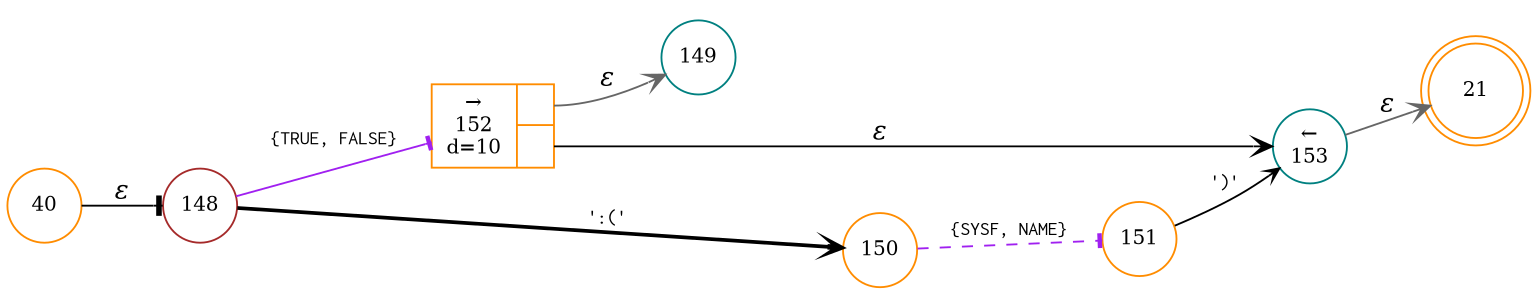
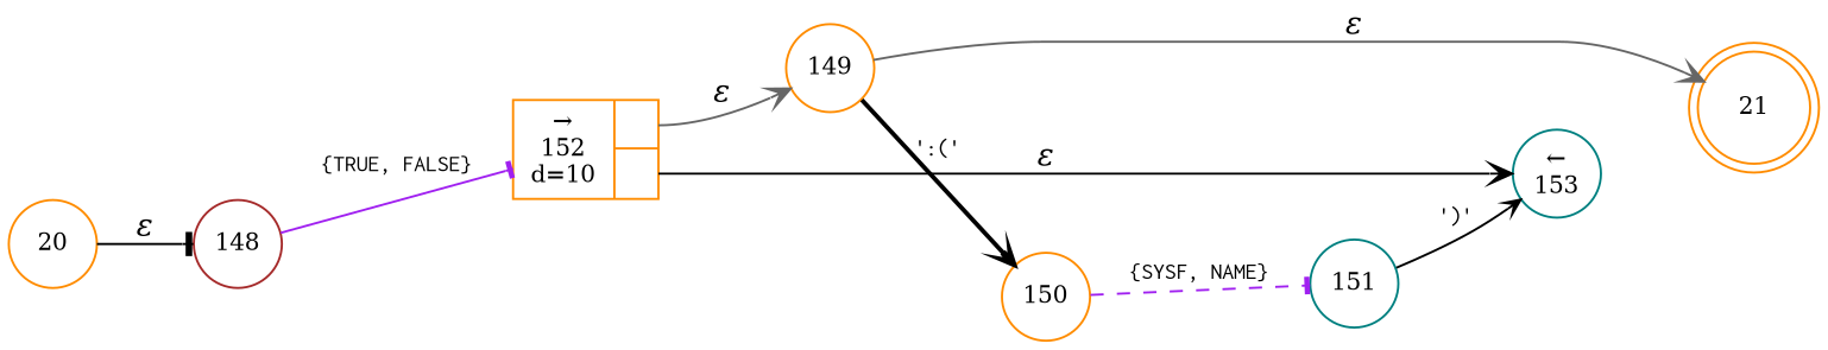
  digraph {
    rankdir=LR
    node [color=darkorange fixedsize=true fontsize=11 shape=circle peripheries=1]
    edge [arrowhead=vee color=black fontname="Times-Italic" style=solid]
    n1 [label=21 shape=doublecircle width=.6 peripheries=""]
-   n2 [label=40 width=.55]
+   n2 [label=20 width=.55]
    n3 [color=brown label=148 width=.55]
    n4 [fixedsize=false label="{&rarr;\n152\nd=10|{<p0>|<p1>}}" shape=record]
-   n5 [color=teal label=149 width=.55]
+   n5 [label=149 width=.55]
    n6 [color=teal label="&larr;\n153" width=.55]
    n7 [label=150 width=.55]
-   n8 [label=151 width=.55]
+   n8 [color=teal label=151 width=.55]
    n2 -> n3 [arrowhead=tee label="&epsilon;"]
    n3 -> n4 [arrowhead=tee arrowsize=.7 color=purple fontname=Courier fontsize=11 label="{TRUE, FALSE}"]
    n4 -> n5 [color=gray40 label="&epsilon;" tailport=p0]
    n4 -> n6 [label="&epsilon;" tailport=p1]
-   n3 -> n7 [arrowsize=.7 fontname=Courier fontsize=11 label="':('" style=bold]
-   n6 -> n1 [color=gray40 label="&epsilon;"]
+   n5 -> n7 [arrowsize=.7 fontname=Courier fontsize=11 label="':('" style=bold]
+   n5 -> n1 [color=gray40 label="&epsilon;"]
    n7 -> n8 [arrowhead=tee arrowsize=.7 color=purple fontname=Courier fontsize=11 label="{SYSF, NAME}" style=dashed]
    n8 -> n6 [arrowsize=.7 fontname=Courier fontsize=11 label="')'"]
  }
